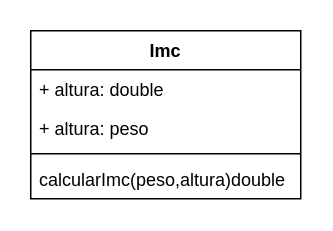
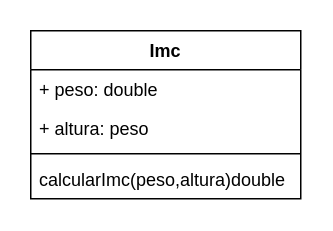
  <mxCell id="0" />
  <mxCell id="1" parent="0" />
  <mxCell id="2" value="Imc" style="swimlane;fontStyle=1;align=center;verticalAlign=top;childLayout=stackLayout;horizontal=1;startSize=26;horizontalStack=0;resizeParent=1;resizeParentMax=0;resizeLast=0;collapsible=1;marginBottom=0;whiteSpace=wrap;html=1;" vertex="1" parent="1"><mxGeometry x="20" y="20" width="180" height="112" as="geometry" /></mxCell>
- <mxCell id="3" value="+ altura: double" style="text;strokeColor=none;fillColor=none;align=left;verticalAlign=top;spacingLeft=4;spacingRight=4;overflow=hidden;rotatable=0;points=[[0,0.5],[1,0.5]];portConstraint=eastwest;whiteSpace=wrap;html=1;" vertex="1" parent="2"><mxGeometry y="26" width="180" height="26" as="geometry" /></mxCell>
+ <mxCell id="3" value="+ peso: double" style="text;strokeColor=none;fillColor=none;align=left;verticalAlign=top;spacingLeft=4;spacingRight=4;overflow=hidden;rotatable=0;points=[[0,0.5],[1,0.5]];portConstraint=eastwest;whiteSpace=wrap;html=1;" vertex="1" parent="2"><mxGeometry y="26" width="180" height="26" as="geometry" /></mxCell>
  <mxCell id="4" value="+ altura: peso" style="text;strokeColor=none;fillColor=none;align=left;verticalAlign=top;spacingLeft=4;spacingRight=4;overflow=hidden;rotatable=0;points=[[0,0.5],[1,0.5]];portConstraint=eastwest;whiteSpace=wrap;html=1;" vertex="1" parent="2"><mxGeometry y="52" width="180" height="26" as="geometry" /></mxCell>
  <mxCell id="5" value="" style="line;strokeWidth=1;fillColor=none;align=left;verticalAlign=middle;spacingTop=-1;spacingLeft=3;spacingRight=3;rotatable=0;labelPosition=right;points=[];portConstraint=eastwest;strokeColor=inherit;" vertex="1" parent="2"><mxGeometry y="78" width="180" height="8" as="geometry" /></mxCell>
  <mxCell id="6" value="calcularImc(peso,altura)double" style="text;strokeColor=none;fillColor=none;align=left;verticalAlign=top;spacingLeft=4;spacingRight=4;overflow=hidden;rotatable=0;points=[[0,0.5],[1,0.5]];portConstraint=eastwest;whiteSpace=wrap;html=1;" vertex="1" parent="2"><mxGeometry y="86" width="180" height="26" as="geometry" /></mxCell>
